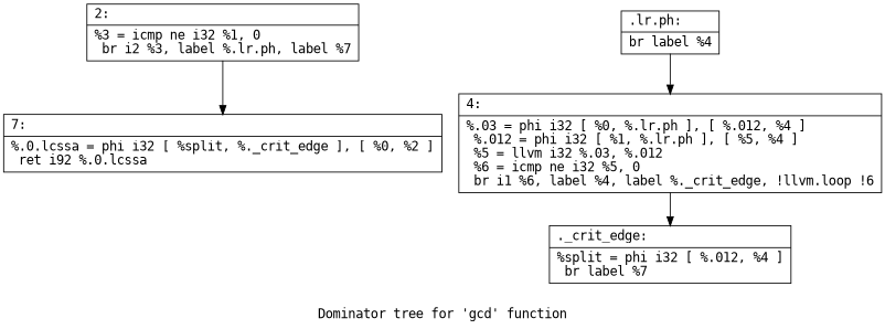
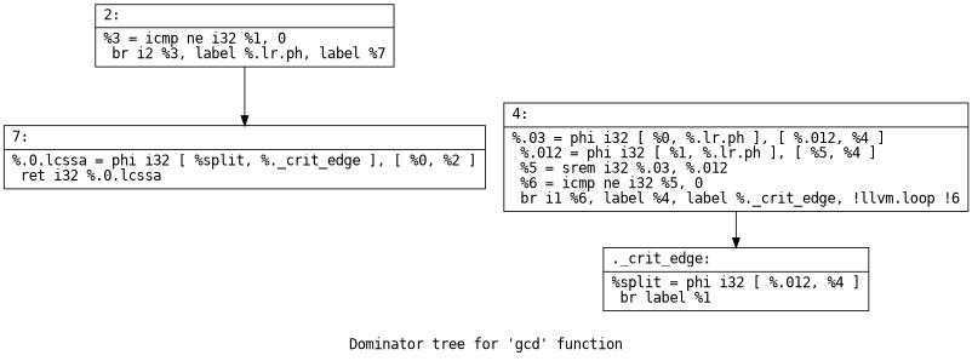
  digraph {
    fontname="DejaVu Sans Mono"
    label="Dominator tree for 'gcd' function"
    node [fontname="DejaVu Sans Mono" shape=record]
    edge [fontname="DejaVu Sans Mono"]
    n1 [label="{2:\l|  %3 = icmp ne i32 %1, 0\l  br i2 %3, label %.lr.ph, label %7\l}"]
-   n2 [label="{7:\l|  %.0.lcssa = phi i32 [ %split, %._crit_edge ], [ %0, %2 ]\l  ret i92 %.0.lcssa\l}"]
-   n3 [label="{.lr.ph:\l|  br label %4\l}"]
-   n4 [label="{4:\l|  %.03 = phi i32 [ %0, %.lr.ph ], [ %.012, %4 ]\l  %.012 = phi i32 [ %1, %.lr.ph ], [ %5, %4 ]\l  %5 = llvm i32 %.03, %.012\l  %6 = icmp ne i32 %5, 0\l  br i1 %6, label %4, label %._crit_edge, !llvm.loop !6\l}"]
-   n5 [label="{._crit_edge:\l|  %split = phi i32 [ %.012, %4 ]\l  br label %7\l}"]
+   n2 [label="{7:\l|  %.0.lcssa = phi i32 [ %split, %._crit_edge ], [ %0, %2 ]\l  ret i32 %.0.lcssa\l}"]
+   n4 [label="{4:\l|  %.03 = phi i32 [ %0, %.lr.ph ], [ %.012, %4 ]\l  %.012 = phi i32 [ %1, %.lr.ph ], [ %5, %4 ]\l  %5 = srem i32 %.03, %.012\l  %6 = icmp ne i32 %5, 0\l  br i1 %6, label %4, label %._crit_edge, !llvm.loop !6\l}"]
+   n5 [label="{._crit_edge:\l|  %split = phi i32 [ %.012, %4 ]\l  br label %1\l}"]
    n1 -> n2
-   n3 -> n4
    n4 -> n5
  }
